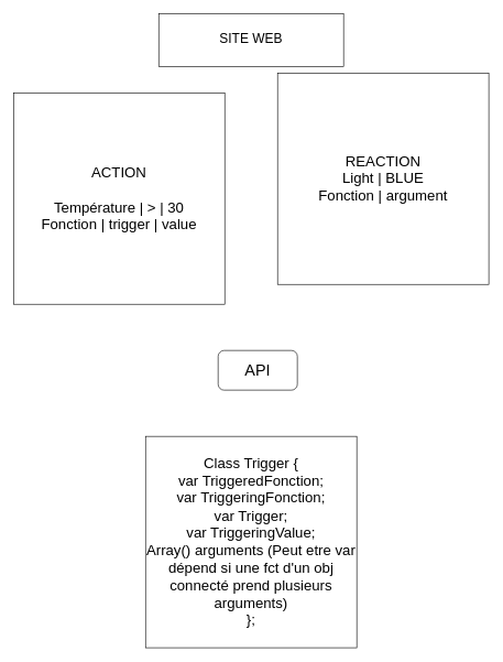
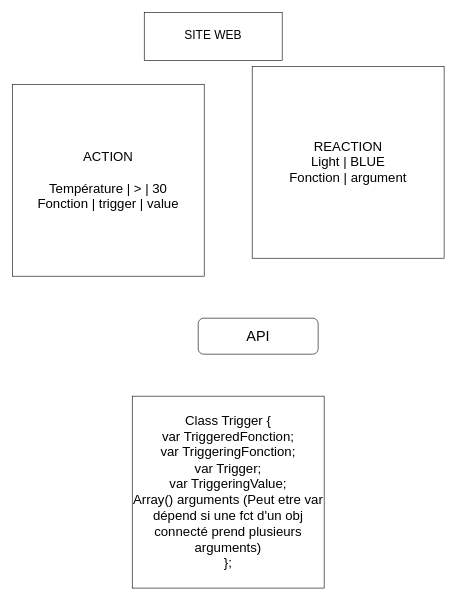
  <mxCell id="0" />
  <mxCell id="1" parent="0" />
  <mxCell id="2" value="&lt;font style=&quot;font-size: 22px&quot;&gt;REACTION&lt;br&gt;Light | BLUE&lt;br&gt;Fonction | argument&lt;br&gt;&lt;/font&gt;" style="whiteSpace=wrap;html=1;aspect=fixed;" vertex="1" parent="1"><mxGeometry x="420" y="110" width="320" height="320" as="geometry" /></mxCell>
  <mxCell id="3" value="&lt;font style=&quot;font-size: 22px&quot;&gt;ACTION&lt;br&gt;&lt;br&gt;Température | &amp;gt; | 30&lt;br&gt;Fonction | trigger | value&lt;br&gt;&lt;/font&gt;" style="whiteSpace=wrap;html=1;aspect=fixed;" vertex="1" parent="1"><mxGeometry x="20" y="140" width="320" height="320" as="geometry" /></mxCell>
- <mxCell id="4" value="&lt;p style=&quot;line-height: 160%&quot;&gt;&lt;font style=&quot;font-size: 20px&quot;&gt;SITE WEB&lt;/font&gt;&lt;/p&gt;" style="rounded=0;whiteSpace=wrap;html=1;" vertex="1" parent="1"><mxGeometry x="240" y="20" width="280" height="80" as="geometry" /></mxCell>
- <mxCell id="5" value="&lt;font style=&quot;font-size: 24px&quot;&gt;API&lt;/font&gt;" style="rounded=1;whiteSpace=wrap;html=1;" vertex="1" parent="1"><mxGeometry x="330" y="530" width="120" height="60" as="geometry" /></mxCell>
+ <mxCell id="4" value="&lt;p style=&quot;line-height: 160%&quot;&gt;&lt;font style=&quot;font-size: 20px&quot;&gt;SITE WEB&lt;/font&gt;&lt;/p&gt;" style="rounded=0;whiteSpace=wrap;html=1;" vertex="1" parent="1"><mxGeometry x="240" y="20" width="230" height="80" as="geometry" /></mxCell>
+ <mxCell id="5" value="&lt;font style=&quot;font-size: 24px&quot;&gt;API&lt;/font&gt;" style="rounded=1;whiteSpace=wrap;html=1;" vertex="1" parent="1"><mxGeometry x="330" y="530" width="200" height="60" as="geometry" /></mxCell>
  <mxCell id="6" value="&lt;span style=&quot;font-size: 22px&quot;&gt;Class Trigger {&lt;br&gt;var TriggeredFonction;&lt;br&gt;var TriggeringFonction;&lt;br&gt;var Trigger;&lt;br&gt;var TriggeringValue;&lt;br&gt;Array() arguments (Peut etre var dépend si une fct d'un obj connecté prend plusieurs arguments)&lt;br&gt;};&lt;br&gt;&lt;/span&gt;" style="whiteSpace=wrap;html=1;aspect=fixed;" vertex="1" parent="1"><mxGeometry x="220" y="660" width="320" height="320" as="geometry" /></mxCell>
